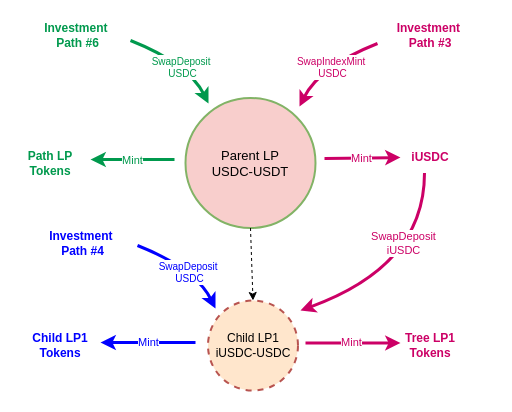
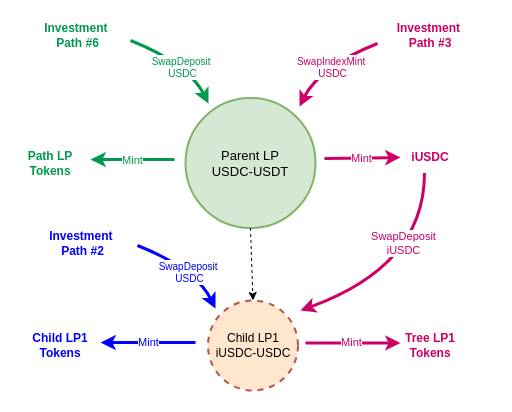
  <mxCell id="0" />
  <mxCell id="1" parent="0" />
- <mxCell id="2" value="&lt;div&gt;&lt;font style=&quot;font-size: 13px;&quot;&gt;Parent LP&lt;/font&gt;&lt;/div&gt;&lt;font style=&quot;font-size: 13px;&quot;&gt;USDC-USDT&lt;/font&gt;" style="ellipse;whiteSpace=wrap;html=1;aspect=fixed;fillColor=#f8cecc;strokeColor=#82b366;strokeWidth=2;" parent="1" vertex="1"><mxGeometry x="185" y="97.5" width="130" height="130" as="geometry" /></mxCell>
+ <mxCell id="2" value="&lt;div&gt;&lt;font style=&quot;font-size: 13px;&quot;&gt;Parent LP&lt;/font&gt;&lt;/div&gt;&lt;font style=&quot;font-size: 13px;&quot;&gt;USDC-USDT&lt;/font&gt;" style="ellipse;whiteSpace=wrap;html=1;aspect=fixed;fillColor=#d5e8d4;strokeColor=#82b366;strokeWidth=2;" parent="1" vertex="1"><mxGeometry x="185" y="97.5" width="130" height="130" as="geometry" /></mxCell>
  <mxCell id="3" value="" style="endArrow=classic;html=1;rounded=0;entryX=0.5;entryY=0;entryDx=0;entryDy=0;exitX=0.5;exitY=1;exitDx=0;exitDy=0;dashed=1;" parent="1" source="2" target="4" edge="1"><mxGeometry width="50" height="50" relative="1" as="geometry"><mxPoint x="431" y="80" as="sourcePoint" /><mxPoint x="566" y="60" as="targetPoint" /></mxGeometry></mxCell>
  <mxCell id="4" value="&lt;div&gt;&lt;font style=&quot;font-size: 12px;&quot;&gt;Child LP1&lt;/font&gt;&lt;/div&gt;&lt;font style=&quot;font-size: 12px;&quot;&gt;iUSDC-USDC&lt;/font&gt;" style="ellipse;whiteSpace=wrap;html=1;aspect=fixed;fillColor=#ffe6cc;strokeColor=#b85450;strokeWidth=2;dashed=1;" parent="1" vertex="1"><mxGeometry x="207.5" y="300" width="90" height="90" as="geometry" /></mxCell>
  <mxCell id="5" value="" style="curved=1;endArrow=classic;html=1;rounded=0;strokeWidth=3;strokeColor=#00994D;" parent="1" edge="1"><mxGeometry width="50" height="50" relative="1" as="geometry"><mxPoint x="130" y="40" as="sourcePoint" /><mxPoint x="208" y="103" as="targetPoint" /><Array as="points"><mxPoint x="188" y="63" /></Array></mxGeometry></mxCell>
  <mxCell id="6" value="&lt;font color=&quot;#00994d&quot; style=&quot;font-size: 10px;&quot;&gt;SwapDeposit&amp;nbsp;&lt;/font&gt;&lt;div style=&quot;font-size: 10px;&quot;&gt;&lt;font color=&quot;#00994d&quot; style=&quot;font-size: 10px;&quot;&gt;USDC&lt;/font&gt;&lt;/div&gt;" style="edgeLabel;html=1;align=center;verticalAlign=middle;resizable=0;points=[];" parent="5" vertex="1" connectable="0"><mxGeometry x="-0.345" y="-6" relative="1" as="geometry"><mxPoint x="21" y="8" as="offset" /></mxGeometry></mxCell>
  <mxCell id="7" value="&lt;b&gt;&lt;font color=&quot;#00994d&quot;&gt;Investment&amp;nbsp;&lt;/font&gt;&lt;/b&gt;&lt;div&gt;&lt;b&gt;&lt;font color=&quot;#00994d&quot;&gt;Path #6&lt;/font&gt;&lt;/b&gt;&lt;/div&gt;" style="text;html=1;align=center;verticalAlign=middle;whiteSpace=wrap;rounded=0;" parent="1" vertex="1"><mxGeometry x="20" y="20" width="115" height="30" as="geometry" /></mxCell>
- <mxCell id="8" value="&lt;b&gt;&lt;font color=&quot;#0000ff&quot;&gt;Investment&amp;nbsp;&lt;/font&gt;&lt;/b&gt;&lt;div&gt;&lt;b&gt;&lt;font color=&quot;#0000ff&quot;&gt;Path #4&lt;/font&gt;&lt;/b&gt;&lt;/div&gt;" style="text;html=1;align=center;verticalAlign=middle;whiteSpace=wrap;rounded=0;" parent="1" vertex="1"><mxGeometry x="20" y="227.5" width="125" height="30" as="geometry" /></mxCell>
+ <mxCell id="8" value="&lt;b&gt;&lt;font color=&quot;#0000ff&quot;&gt;Investment&amp;nbsp;&lt;/font&gt;&lt;/b&gt;&lt;div&gt;&lt;b&gt;&lt;font color=&quot;#0000ff&quot;&gt;Path #2&lt;/font&gt;&lt;/b&gt;&lt;/div&gt;" style="text;html=1;align=center;verticalAlign=middle;whiteSpace=wrap;rounded=0;" parent="1" vertex="1"><mxGeometry x="20" y="227.5" width="125" height="30" as="geometry" /></mxCell>
  <mxCell id="9" value="&lt;b&gt;&lt;font color=&quot;#cc0066&quot;&gt;Investment&amp;nbsp;&lt;/font&gt;&lt;/b&gt;&lt;div&gt;&lt;b&gt;&lt;font color=&quot;#cc0066&quot;&gt;Path #3&lt;/font&gt;&lt;/b&gt;&lt;/div&gt;" style="text;html=1;align=center;verticalAlign=middle;whiteSpace=wrap;rounded=0;" parent="1" vertex="1"><mxGeometry x="370" y="20" width="120" height="30" as="geometry" /></mxCell>
  <mxCell id="10" value="" style="curved=1;endArrow=classic;html=1;rounded=0;strokeWidth=3;strokeColor=#CC0066;" parent="1" edge="1"><mxGeometry width="50" height="50" relative="1" as="geometry"><mxPoint x="377" y="43" as="sourcePoint" /><mxPoint x="299" y="106" as="targetPoint" /><Array as="points"><mxPoint x="319" y="66" /></Array></mxGeometry></mxCell>
  <mxCell id="11" value="&lt;font color=&quot;#cc0066&quot; style=&quot;font-size: 10px;&quot;&gt;SwapIndexMint&amp;nbsp;&lt;/font&gt;&lt;div style=&quot;font-size: 10px;&quot;&gt;&lt;font color=&quot;#cc0066&quot; style=&quot;font-size: 10px;&quot;&gt;USDC&lt;/font&gt;&lt;/div&gt;" style="edgeLabel;html=1;align=center;verticalAlign=middle;resizable=0;points=[];" parent="10" vertex="1" connectable="0"><mxGeometry x="-0.345" y="-6" relative="1" as="geometry"><mxPoint x="-11" y="16" as="offset" /></mxGeometry></mxCell>
  <mxCell id="12" value="&lt;b&gt;&lt;font color=&quot;#cc0066&quot;&gt;iUSDC&lt;/font&gt;&lt;/b&gt;" style="text;html=1;align=center;verticalAlign=middle;whiteSpace=wrap;rounded=0;" parent="1" vertex="1"><mxGeometry x="400" y="142" width="60" height="30" as="geometry" /></mxCell>
  <mxCell id="13" value="" style="curved=1;endArrow=classic;html=1;rounded=0;strokeWidth=3;strokeColor=#0000FF;" parent="1" edge="1"><mxGeometry width="50" height="50" relative="1" as="geometry"><mxPoint x="137" y="245" as="sourcePoint" /><mxPoint x="215" y="308" as="targetPoint" /><Array as="points"><mxPoint x="195" y="268" /></Array></mxGeometry></mxCell>
  <mxCell id="14" value="&lt;font color=&quot;#0000ff&quot; style=&quot;font-size: 10px;&quot;&gt;SwapDeposit&amp;nbsp;&lt;/font&gt;&lt;div style=&quot;font-size: 10px;&quot;&gt;&lt;font color=&quot;#0000ff&quot; style=&quot;font-size: 10px;&quot;&gt;USDC&lt;/font&gt;&lt;/div&gt;" style="edgeLabel;html=1;align=center;verticalAlign=middle;resizable=0;points=[];" parent="13" vertex="1" connectable="0"><mxGeometry x="-0.345" y="-6" relative="1" as="geometry"><mxPoint x="21" y="8" as="offset" /></mxGeometry></mxCell>
  <mxCell id="15" value="" style="endArrow=classic;html=1;rounded=0;entryX=0;entryY=0.5;entryDx=0;entryDy=0;strokeWidth=3;strokeColor=#CC0066;" parent="1" target="12" edge="1"><mxGeometry width="50" height="50" relative="1" as="geometry"><mxPoint x="324" y="158" as="sourcePoint" /><mxPoint x="384" y="158" as="targetPoint" /></mxGeometry></mxCell>
  <mxCell id="16" value="&lt;font color=&quot;#cc0066&quot;&gt;Mint&lt;/font&gt;" style="edgeLabel;html=1;align=center;verticalAlign=middle;resizable=0;points=[];" parent="15" vertex="1" connectable="0"><mxGeometry x="-0.106" y="-1" relative="1" as="geometry"><mxPoint x="2" y="-1" as="offset" /></mxGeometry></mxCell>
  <mxCell id="17" value="" style="endArrow=classic;html=1;rounded=0;strokeWidth=3;strokeColor=#00994D;" parent="1" edge="1"><mxGeometry width="50" height="50" relative="1" as="geometry"><mxPoint x="174" y="159" as="sourcePoint" /><mxPoint x="90" y="159" as="targetPoint" /></mxGeometry></mxCell>
  <mxCell id="18" value="&lt;font color=&quot;#00994d&quot;&gt;Mint&lt;/font&gt;" style="edgeLabel;html=1;align=center;verticalAlign=middle;resizable=0;points=[];" parent="17" vertex="1" connectable="0"><mxGeometry x="0.191" relative="1" as="geometry"><mxPoint x="7" as="offset" /></mxGeometry></mxCell>
  <mxCell id="19" value="&lt;b&gt;&lt;font color=&quot;#00994d&quot;&gt;Path LP Tokens&lt;/font&gt;&lt;/b&gt;" style="text;html=1;align=center;verticalAlign=middle;whiteSpace=wrap;rounded=0;" parent="1" vertex="1"><mxGeometry x="20" y="147.5" width="60" height="30" as="geometry" /></mxCell>
  <mxCell id="20" value="" style="endArrow=classic;html=1;rounded=0;strokeWidth=3;strokeColor=#0000FF;" parent="1" edge="1"><mxGeometry width="50" height="50" relative="1" as="geometry"><mxPoint x="195" y="342" as="sourcePoint" /><mxPoint x="100" y="342" as="targetPoint" /></mxGeometry></mxCell>
  <mxCell id="21" value="&lt;font color=&quot;#0000ff&quot;&gt;Mint&lt;/font&gt;" style="edgeLabel;html=1;align=center;verticalAlign=middle;resizable=0;points=[];" parent="20" vertex="1" connectable="0"><mxGeometry x="0.158" relative="1" as="geometry"><mxPoint x="7" y="-1" as="offset" /></mxGeometry></mxCell>
  <mxCell id="22" value="&lt;b&gt;&lt;font color=&quot;#0000ff&quot;&gt;Child LP1 Tokens&lt;/font&gt;&lt;/b&gt;" style="text;html=1;align=center;verticalAlign=middle;whiteSpace=wrap;rounded=0;" parent="1" vertex="1"><mxGeometry x="30" y="330" width="60" height="30" as="geometry" /></mxCell>
  <mxCell id="23" value="" style="curved=1;endArrow=classic;html=1;rounded=0;strokeWidth=3;strokeColor=#CC0066;" parent="1" edge="1"><mxGeometry width="50" height="50" relative="1" as="geometry"><mxPoint x="424" y="172.5" as="sourcePoint" /><mxPoint x="300" y="310" as="targetPoint" /><Array as="points"><mxPoint x="424" y="265" /></Array></mxGeometry></mxCell>
  <mxCell id="24" value="&lt;font color=&quot;#cc0066&quot;&gt;SwapDeposit&lt;/font&gt;&lt;div&gt;&lt;font color=&quot;#cc0066&quot;&gt;iUSDC&lt;/font&gt;&lt;/div&gt;" style="edgeLabel;html=1;align=center;verticalAlign=middle;resizable=0;points=[];" parent="23" vertex="1" connectable="0"><mxGeometry x="-0.376" y="-22" relative="1" as="geometry"><mxPoint as="offset" /></mxGeometry></mxCell>
  <mxCell id="25" value="" style="endArrow=classic;html=1;rounded=0;strokeWidth=3;strokeColor=#CC0066;" parent="1" edge="1"><mxGeometry width="50" height="50" relative="1" as="geometry"><mxPoint x="305" y="342.5" as="sourcePoint" /><mxPoint x="400" y="342.5" as="targetPoint" /></mxGeometry></mxCell>
  <mxCell id="26" value="&lt;font&gt;Mint&lt;/font&gt;" style="edgeLabel;html=1;align=center;verticalAlign=middle;resizable=0;points=[];fontColor=#CC0066;" parent="25" vertex="1" connectable="0"><mxGeometry x="0.158" relative="1" as="geometry"><mxPoint x="-10" y="-1" as="offset" /></mxGeometry></mxCell>
  <mxCell id="27" value="&lt;b&gt;&lt;font color=&quot;#cc0066&quot;&gt;Tree LP1 Tokens&lt;/font&gt;&lt;/b&gt;" style="text;html=1;align=center;verticalAlign=middle;whiteSpace=wrap;rounded=0;" parent="1" vertex="1"><mxGeometry x="400" y="330" width="60" height="30" as="geometry" /></mxCell>
